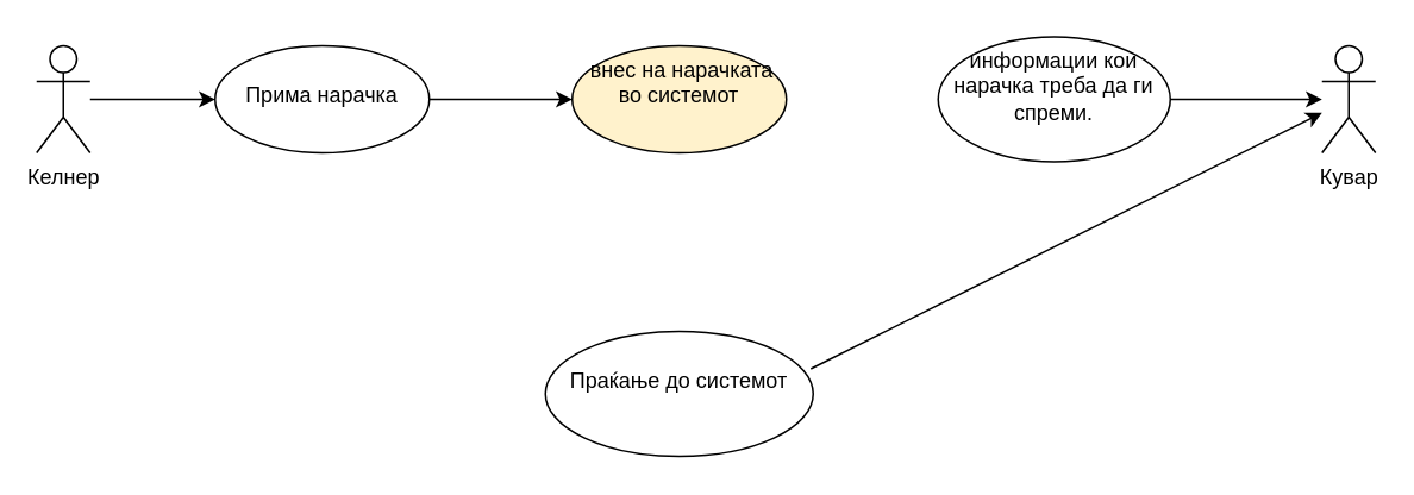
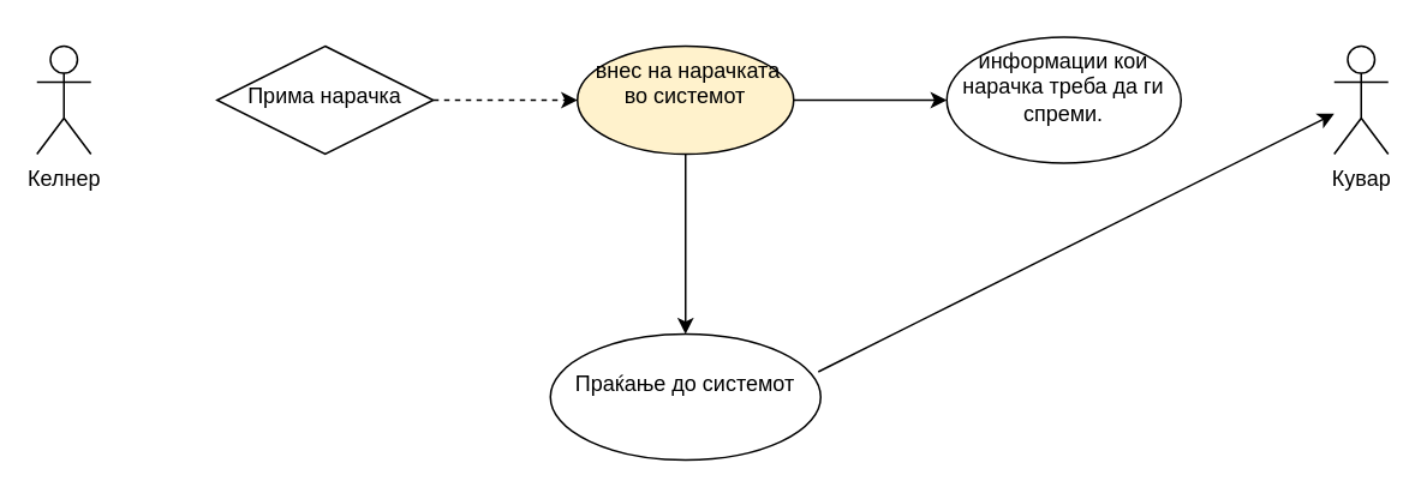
  <mxCell id="0" />
  <mxCell id="1" parent="0" />
- <mxCell id="2" value="" style="edgeStyle=orthogonalEdgeStyle;rounded=0;orthogonalLoop=1;jettySize=auto;html=1;" edge="1" parent="1" source="3" target="5"><mxGeometry relative="1" as="geometry" /></mxCell>
  <mxCell id="3" value="Келнер" style="shape=umlActor;verticalLabelPosition=bottom;verticalAlign=top;html=1;outlineConnect=0;" vertex="1" parent="1"><mxGeometry x="20" y="25" width="30" height="60" as="geometry" /></mxCell>
- <mxCell id="4" value="" style="edgeStyle=orthogonalEdgeStyle;rounded=0;orthogonalLoop=1;jettySize=auto;html=1;" edge="1" parent="1" source="5" target="8"><mxGeometry relative="1" as="geometry" /></mxCell>
- <mxCell id="5" value="&lt;br&gt;Прима нарачка" style="ellipse;whiteSpace=wrap;html=1;verticalAlign=top;" vertex="1" parent="1"><mxGeometry x="120" y="25" width="120" height="60" as="geometry" /></mxCell>
+ <mxCell id="4" value="" style="edgeStyle=orthogonalEdgeStyle;rounded=0;orthogonalLoop=1;jettySize=auto;html=1;dashed=1;" edge="1" parent="1" source="5" target="8"><mxGeometry relative="1" as="geometry" /></mxCell>
+ <mxCell id="5" value="&lt;br&gt;Прима нарачка" style="rhombus;whiteSpace=wrap;html=1;verticalAlign=top;" vertex="1" parent="1"><mxGeometry x="120" y="25" width="120" height="60" as="geometry" /></mxCell>
+ <mxCell id="6" value="" style="edgeStyle=orthogonalEdgeStyle;rounded=0;orthogonalLoop=1;jettySize=auto;html=1;" edge="1" parent="1" source="8" target="9"><mxGeometry relative="1" as="geometry" /></mxCell>
+ <mxCell id="7" value="" style="edgeStyle=orthogonalEdgeStyle;rounded=0;orthogonalLoop=1;jettySize=auto;html=1;" edge="1" parent="1" source="8" target="11"><mxGeometry relative="1" as="geometry" /></mxCell>
  <mxCell id="8" value="&amp;nbsp;внес на нарачката во системот&lt;br&gt;" style="ellipse;whiteSpace=wrap;html=1;verticalAlign=top;fillColor=#fff2cc;" vertex="1" parent="1"><mxGeometry x="320" y="25" width="120" height="60" as="geometry" /></mxCell>
  <mxCell id="9" value="&lt;br&gt;Праќање до системот" style="ellipse;whiteSpace=wrap;html=1;verticalAlign=top;" vertex="1" parent="1"><mxGeometry x="305" y="185" width="150" height="70" as="geometry" /></mxCell>
- <mxCell id="10" value="" style="edgeStyle=orthogonalEdgeStyle;rounded=0;orthogonalLoop=1;jettySize=auto;html=1;" edge="1" parent="1" source="11" target="12"><mxGeometry relative="1" as="geometry" /></mxCell>
  <mxCell id="11" value="информации кои нарачка треба да ги спреми.&lt;br&gt;" style="ellipse;whiteSpace=wrap;html=1;verticalAlign=top;" vertex="1" parent="1"><mxGeometry x="525" y="20" width="130" height="70" as="geometry" /></mxCell>
  <mxCell id="12" value="Кувар" style="shape=umlActor;verticalLabelPosition=bottom;verticalAlign=top;html=1;outlineConnect=0;" vertex="1" parent="1"><mxGeometry x="740" y="25" width="30" height="60" as="geometry" /></mxCell>
  <mxCell id="13" value="" style="endArrow=classic;html=1;rounded=0;exitX=0.991;exitY=0.3;exitDx=0;exitDy=0;exitPerimeter=0;" edge="1" parent="1" source="9" target="12"><mxGeometry width="50" height="50" relative="1" as="geometry"><mxPoint x="480" y="205" as="sourcePoint" /><mxPoint x="660" y="105" as="targetPoint" /></mxGeometry></mxCell>
